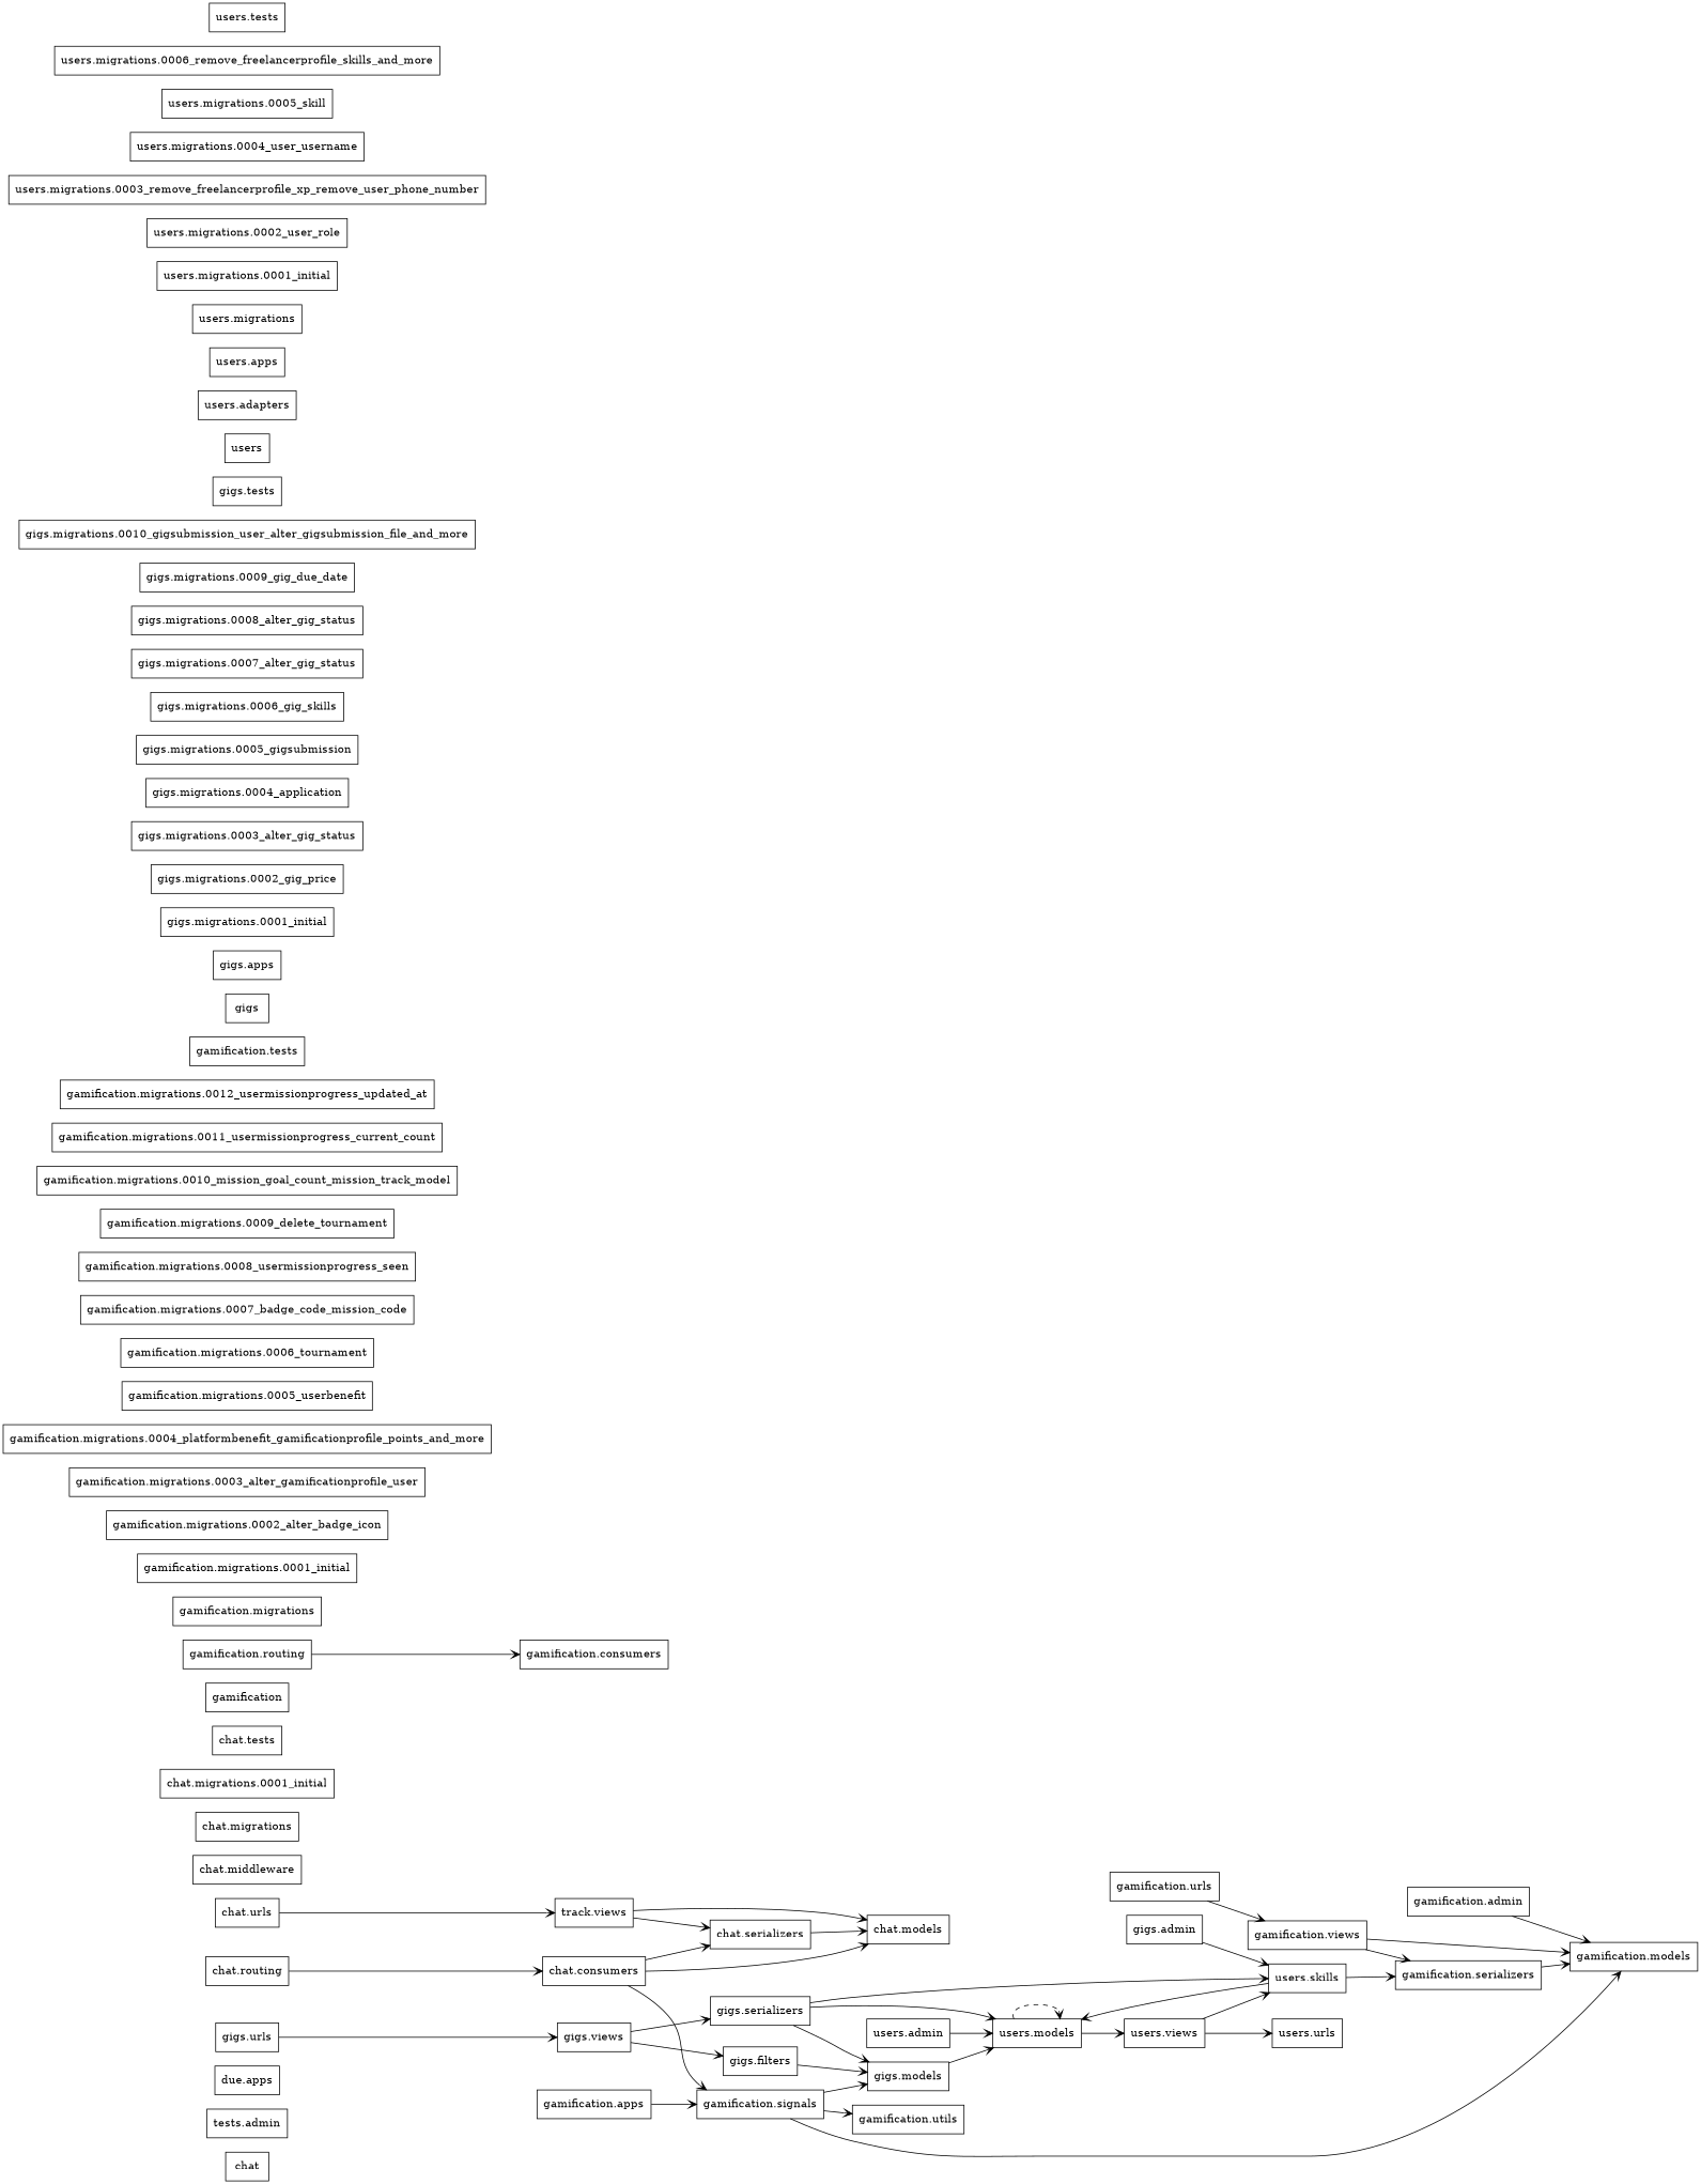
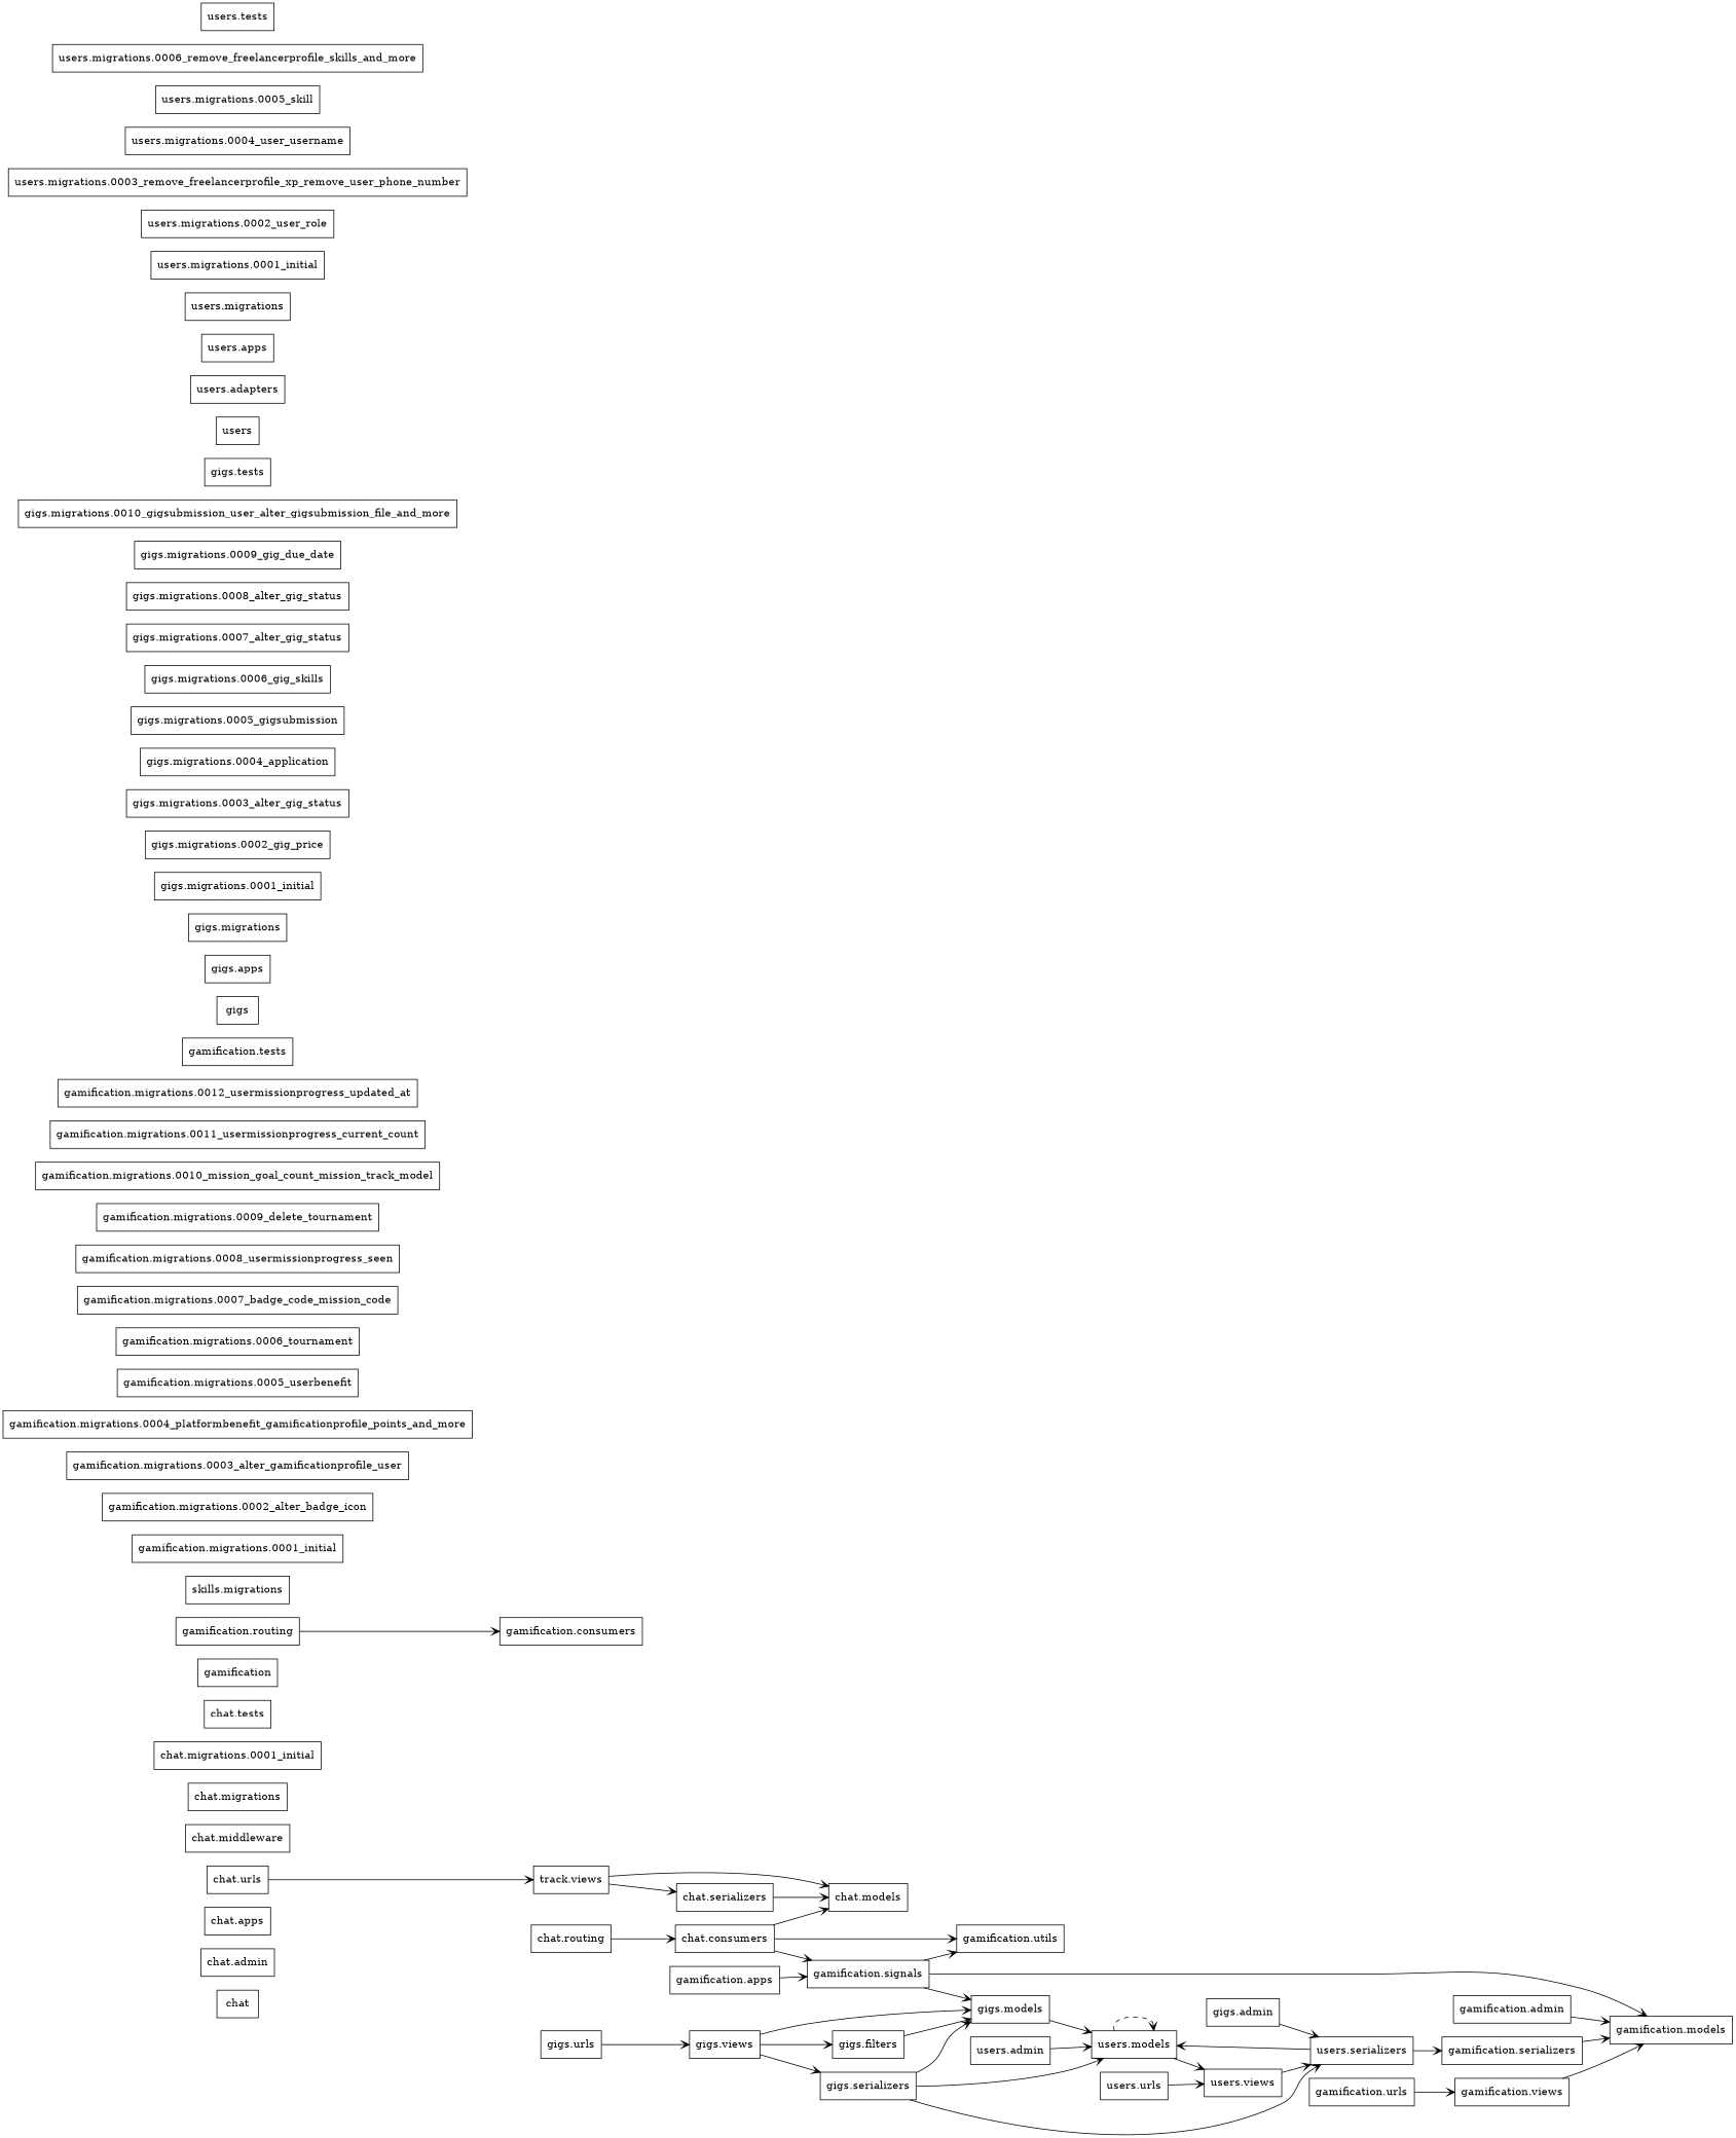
  digraph {
    rankdir=LR
    node [color=black shape=box style=solid]
    edge [arrowhead=open arrowtail=none]
    n1 [label=chat]
-   n2 [label="tests.admin"]
-   n3 [label="due.apps"]
+   n2 [label="chat.admin"]
+   n3 [label="chat.apps"]
    n4 [label="chat.consumers"]
    n5 [label="chat.models"]
    n6 [label="chat.serializers"]
    n7 [label="gamification.signals"]
    n8 [label="gamification.models"]
    n9 [label="gamification.utils"]
    n10 [label="gigs.models"]
    n11 [label="chat.middleware"]
    n12 [label="chat.migrations"]
    n13 [label="chat.migrations.0001_initial"]
    n14 [label="chat.routing"]
    n15 [label="chat.tests"]
    n16 [label="chat.urls"]
    n17 [label="track.views"]
    n18 [label=gamification]
    n19 [label="gamification.admin"]
    n20 [label="gamification.apps"]
    n21 [label="gamification.consumers"]
-   n22 [label="gamification.migrations"]
+   n22 [label="skills.migrations"]
    n23 [label="gamification.migrations.0001_initial"]
    n24 [label="gamification.migrations.0002_alter_badge_icon"]
    n25 [label="gamification.migrations.0003_alter_gamificationprofile_user"]
    n26 [label="gamification.migrations.0004_platformbenefit_gamificationprofile_points_and_more"]
    n27 [label="gamification.migrations.0005_userbenefit"]
    n28 [label="gamification.migrations.0006_tournament"]
    n29 [label="gamification.migrations.0007_badge_code_mission_code"]
    n30 [label="gamification.migrations.0008_usermissionprogress_seen"]
    n31 [label="gamification.migrations.0009_delete_tournament"]
    n32 [label="gamification.migrations.0010_mission_goal_count_mission_track_model"]
    n33 [label="gamification.migrations.0011_usermissionprogress_current_count"]
    n34 [label="gamification.migrations.0012_usermissionprogress_updated_at"]
    n35 [label="gamification.routing"]
    n36 [label="gamification.serializers"]
    n37 [label="users.models"]
    n38 [label="gamification.tests"]
    n39 [label="gamification.urls"]
    n40 [label="gamification.views"]
    n41 [label=gigs]
    n42 [label="gigs.admin"]
-   n43 [label="users.skills"]
+   n43 [label="users.serializers"]
    n44 [label="gigs.apps"]
    n45 [label="gigs.filters"]
+   n46 [label="gigs.migrations"]
    n47 [label="gigs.migrations.0001_initial"]
    n48 [label="gigs.migrations.0002_gig_price"]
    n49 [label="gigs.migrations.0003_alter_gig_status"]
    n50 [label="gigs.migrations.0004_application"]
    n51 [label="gigs.migrations.0005_gigsubmission"]
    n52 [label="gigs.migrations.0006_gig_skills"]
    n53 [label="gigs.migrations.0007_alter_gig_status"]
    n54 [label="gigs.migrations.0008_alter_gig_status"]
    n55 [label="gigs.migrations.0009_gig_due_date"]
    n56 [label="gigs.migrations.0010_gigsubmission_user_alter_gigsubmission_file_and_more"]
    n57 [label="users.views"]
    n58 [label="gigs.serializers"]
    n59 [label="gigs.tests"]
    n60 [label="gigs.urls"]
    n61 [label="gigs.views"]
    n62 [label=users]
    n63 [label="users.adapters"]
    n64 [label="users.admin"]
    n65 [label="users.apps"]
    n66 [label="users.migrations"]
    n67 [label="users.migrations.0001_initial"]
    n68 [label="users.migrations.0002_user_role"]
    n69 [label="users.migrations.0003_remove_freelancerprofile_xp_remove_user_phone_number"]
    n70 [label="users.migrations.0004_user_username"]
    n71 [label="users.migrations.0005_skill"]
    n72 [label="users.migrations.0006_remove_freelancerprofile_skills_and_more"]
    n73 [label="users.tests"]
    n74 [label="users.urls"]
    n4 -> n5
-   n4 -> n6
+   n4 -> n9
    n4 -> n7
    n6 -> n5
    n7 -> n8
    n7 -> n9
    n7 -> n10
    n10 -> n37
    n14 -> n4
    n16 -> n17
    n17 -> n5
    n17 -> n6
    n19 -> n8
    n20 -> n7
    n35 -> n21
    n36 -> n8
    n37 -> n37 [style=dashed]
    n37 -> n57
    n39 -> n40
    n40 -> n8
-   n40 -> n36
    n42 -> n43
    n43 -> n36
    n43 -> n37
    n45 -> n10
    n57 -> n43
    n58 -> n10
    n58 -> n37
    n58 -> n43
    n60 -> n61
+   n61 -> n10
    n61 -> n45
    n61 -> n58
    n64 -> n37
-   n57 -> n74
+   n74 -> n57
  }
